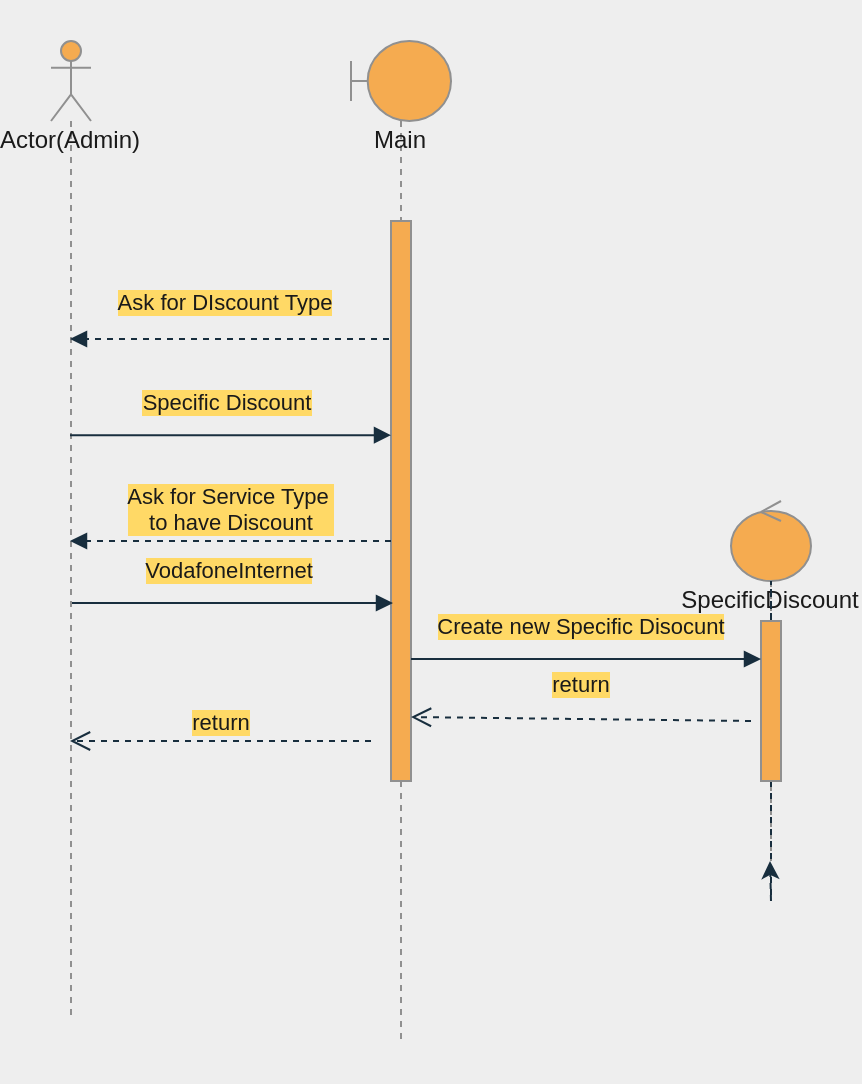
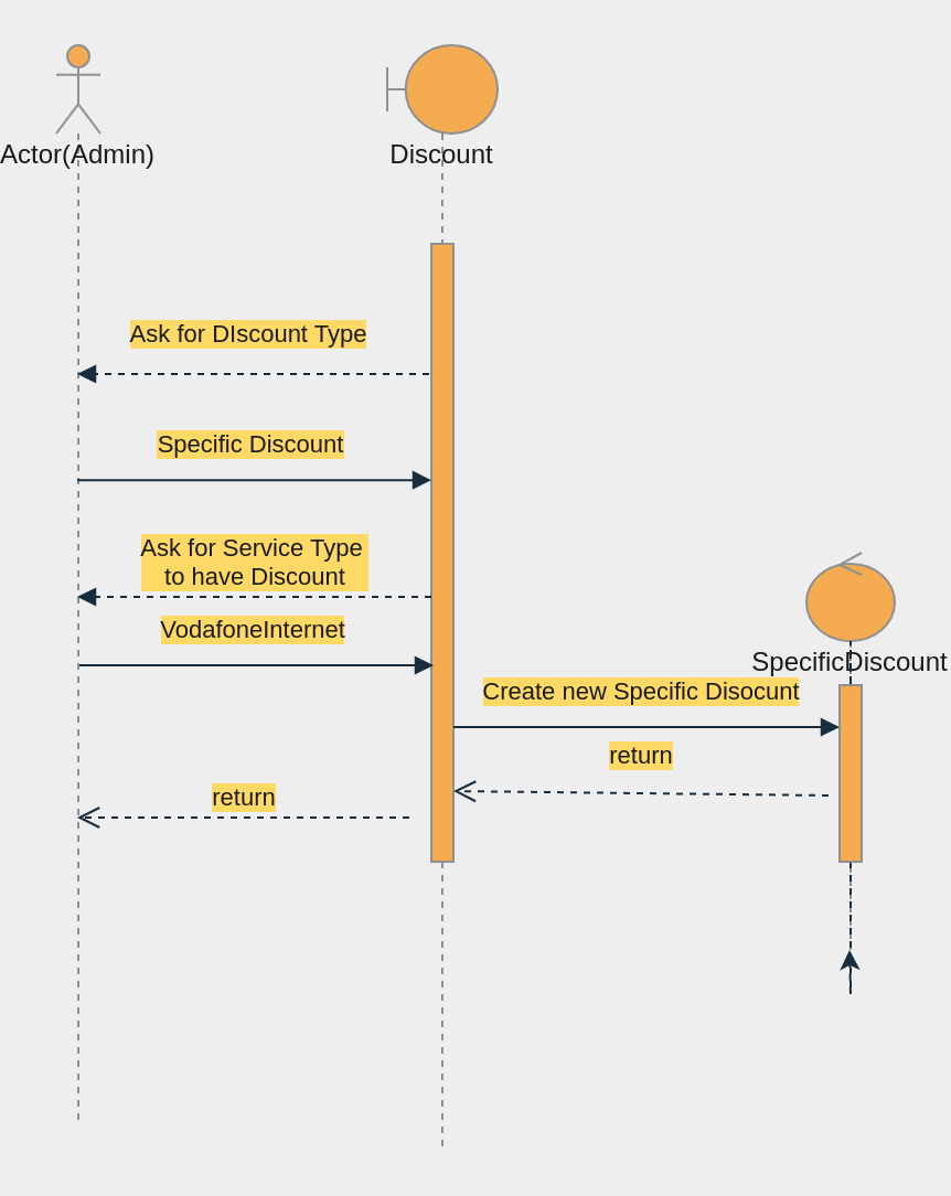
  <mxCell id="0" />
  <mxCell id="1" parent="0" />
  <mxCell id="2" value="Actor(Admin)" style="shape=umlLifeline;participant=umlActor;perimeter=lifelinePerimeter;whiteSpace=wrap;html=1;container=1;collapsible=0;recursiveResize=0;verticalAlign=top;spacingTop=36;outlineConnect=0;strokeColor=#909090;fontColor=#1A1A1A;fillColor=#F5AB50;size=40;" vertex="1" parent="1"><mxGeometry x="20" y="20" width="20" height="490" as="geometry" /></mxCell>
- <mxCell id="3" value="Main" style="shape=umlLifeline;participant=umlBoundary;perimeter=lifelinePerimeter;whiteSpace=wrap;html=1;container=1;collapsible=0;recursiveResize=0;verticalAlign=top;spacingTop=36;outlineConnect=0;strokeColor=#909090;fontColor=#1A1A1A;fillColor=#F5AB50;" vertex="1" parent="1"><mxGeometry x="170" y="20" width="50" height="500" as="geometry" /></mxCell>
+ <mxCell id="3" value="Discount" style="shape=umlLifeline;participant=umlBoundary;perimeter=lifelinePerimeter;whiteSpace=wrap;html=1;container=1;collapsible=0;recursiveResize=0;verticalAlign=top;spacingTop=36;outlineConnect=0;strokeColor=#909090;fontColor=#1A1A1A;fillColor=#F5AB50;" vertex="1" parent="1"><mxGeometry x="170" y="20" width="50" height="500" as="geometry" /></mxCell>
  <mxCell id="4" value="" style="html=1;points=[];perimeter=orthogonalPerimeter;strokeColor=#909090;fontColor=#1A1A1A;fillColor=#F5AB50;" vertex="1" parent="3"><mxGeometry x="20" y="90" width="10" height="280" as="geometry" /></mxCell>
  <mxCell id="5" value="Ask for DIscount Type" style="html=1;verticalAlign=bottom;endArrow=block;rounded=0;strokeColor=#182E3E;fontColor=#1A1A1A;labelBackgroundColor=#FFD966;dashed=1;" edge="1" parent="1" target="2"><mxGeometry x="0.023" y="-9" width="80" relative="1" as="geometry"><mxPoint x="189" y="169" as="sourcePoint" /><mxPoint x="59" y="169" as="targetPoint" /><mxPoint as="offset" /></mxGeometry></mxCell>
  <mxCell id="6" value="Specific Discount" style="html=1;verticalAlign=bottom;endArrow=block;rounded=0;labelBackgroundColor=#FFD966;strokeColor=#182E3E;fontColor=#1A1A1A;entryX=0;entryY=0.645;entryDx=0;entryDy=0;entryPerimeter=0;" edge="1" parent="1" source="2"><mxGeometry x="-0.029" y="7" width="80" relative="1" as="geometry"><mxPoint x="34.5" y="217.1" as="sourcePoint" /><mxPoint x="190" y="217.1" as="targetPoint" /><mxPoint as="offset" /></mxGeometry></mxCell>
  <mxCell id="7" value="SpecificDiscount" style="shape=umlLifeline;participant=umlControl;perimeter=lifelinePerimeter;whiteSpace=wrap;html=1;container=1;collapsible=0;recursiveResize=0;verticalAlign=top;spacingTop=36;outlineConnect=0;strokeColor=#909090;fontColor=#1A1A1A;fillColor=#F5AB50;size=40;" vertex="1" parent="1"><mxGeometry x="360" y="250" width="40" height="180" as="geometry" /></mxCell>
  <mxCell id="8" style="edgeStyle=orthogonalEdgeStyle;rounded=0;orthogonalLoop=1;jettySize=auto;html=1;dashed=1;labelBackgroundColor=#FFD966;strokeColor=#182E3E;fontColor=#1A1A1A;" edge="1" parent="7" source="9" target="7"><mxGeometry relative="1" as="geometry" /></mxCell>
  <mxCell id="9" value="" style="html=1;points=[];perimeter=orthogonalPerimeter;strokeColor=#909090;fontColor=#1A1A1A;fillColor=#F5AB50;" vertex="1" parent="7"><mxGeometry x="15" y="60" width="10" height="80" as="geometry" /></mxCell>
  <mxCell id="10" value="Ask for Service Type&amp;nbsp;&lt;br&gt;to have Discount" style="html=1;verticalAlign=bottom;endArrow=block;rounded=0;labelBackgroundColor=#FFD966;strokeColor=#182E3E;fontColor=#1A1A1A;dashed=1;" edge="1" parent="1"><mxGeometry width="80" relative="1" as="geometry"><mxPoint x="190" y="270" as="sourcePoint" /><mxPoint x="29.5" y="270" as="targetPoint" /></mxGeometry></mxCell>
  <mxCell id="11" value="return" style="html=1;verticalAlign=bottom;endArrow=open;dashed=1;endSize=8;rounded=0;labelBackgroundColor=#FFD966;strokeColor=#182E3E;fontColor=#1A1A1A;" edge="1" parent="1"><mxGeometry x="-0.003" y="-8" relative="1" as="geometry"><mxPoint x="370" y="360" as="sourcePoint" /><mxPoint x="200" y="358" as="targetPoint" /><mxPoint as="offset" /></mxGeometry></mxCell>
  <mxCell id="12" value="return" style="html=1;verticalAlign=bottom;endArrow=open;dashed=1;endSize=8;rounded=0;labelBackgroundColor=#FFD966;strokeColor=#182E3E;fontColor=#1A1A1A;" edge="1" parent="1" target="2"><mxGeometry relative="1" as="geometry"><mxPoint x="180" y="370" as="sourcePoint" /><mxPoint x="40" y="370" as="targetPoint" /></mxGeometry></mxCell>
  <mxCell id="13" value="VodafoneInternet" style="html=1;verticalAlign=bottom;endArrow=block;rounded=0;labelBackgroundColor=#FFD966;strokeColor=#182E3E;fontColor=#1A1A1A;entryX=0;entryY=0.645;entryDx=0;entryDy=0;entryPerimeter=0;" edge="1" parent="1"><mxGeometry x="-0.029" y="7" width="80" relative="1" as="geometry"><mxPoint x="30.5" y="301" as="sourcePoint" /><mxPoint x="191" y="301" as="targetPoint" /><mxPoint as="offset" /></mxGeometry></mxCell>
  <mxCell id="14" value="Create new Specific Disocunt" style="html=1;verticalAlign=bottom;endArrow=block;rounded=0;labelBackgroundColor=#FFD966;strokeColor=#182E3E;fontColor=#1A1A1A;" edge="1" parent="1"><mxGeometry x="-0.029" y="7" width="80" relative="1" as="geometry"><mxPoint x="200" y="329" as="sourcePoint" /><mxPoint x="375" y="329" as="targetPoint" /><mxPoint as="offset" /></mxGeometry></mxCell>
